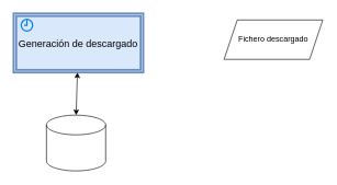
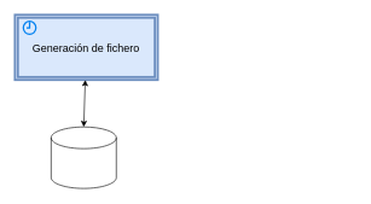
  <mxCell id="0" />
  <mxCell id="1" parent="0" />
  <mxCell id="2" value="" style="shape=cylinder3;whiteSpace=wrap;html=1;boundedLbl=1;backgroundOutline=1;size=15;" vertex="1" parent="1"><mxGeometry x="70" y="175" width="90" height="85" as="geometry" /></mxCell>
  <mxCell id="3" value="" style="group" vertex="1" connectable="0" parent="1"><mxGeometry x="20" y="20" width="203" height="90" as="geometry" /></mxCell>
- <mxCell id="4" value="&lt;span style=&quot;font-size: 15px&quot;&gt;Generación de descargado&lt;/span&gt;" style="shape=ext;double=1;rounded=0;whiteSpace=wrap;html=1;strokeColor=#6c8ebf;strokeWidth=3;fillColor=#dae8fc;" vertex="1" parent="3"><mxGeometry width="197.2" height="90" as="geometry" /></mxCell>
+ <mxCell id="4" value="&lt;span style=&quot;font-size: 15px&quot;&gt;Generación de fichero&lt;/span&gt;" style="shape=ext;double=1;rounded=0;whiteSpace=wrap;html=1;strokeColor=#6c8ebf;strokeWidth=3;fillColor=#dae8fc;" vertex="1" parent="3"><mxGeometry width="197.2" height="90" as="geometry" /></mxCell>
  <mxCell id="5" value="" style="html=1;verticalLabelPosition=bottom;align=center;labelBackgroundColor=#ffffff;verticalAlign=top;strokeWidth=2;strokeColor=#0080F0;shadow=0;dashed=0;shape=mxgraph.ios7.icons.clock;fillColor=none;" vertex="1" parent="3"><mxGeometry x="11.6" y="9" width="17.4" height="18" as="geometry" /></mxCell>
  <mxCell id="6" value="" style="endArrow=classic;startArrow=classic;html=1;exitX=0.5;exitY=0;exitDx=0;exitDy=0;exitPerimeter=0;" edge="1" parent="1" source="2" target="4"><mxGeometry width="50" height="50" relative="1" as="geometry"><mxPoint x="540" y="40" as="sourcePoint" /><mxPoint x="590" y="-10" as="targetPoint" /></mxGeometry></mxCell>
- <mxCell id="7" value="Fichero descargado" style="shape=parallelogram;perimeter=parallelogramPerimeter;whiteSpace=wrap;html=1;fixedSize=1;" vertex="1" parent="1"><mxGeometry x="340" y="30" width="150" height="60" as="geometry" /></mxCell>
